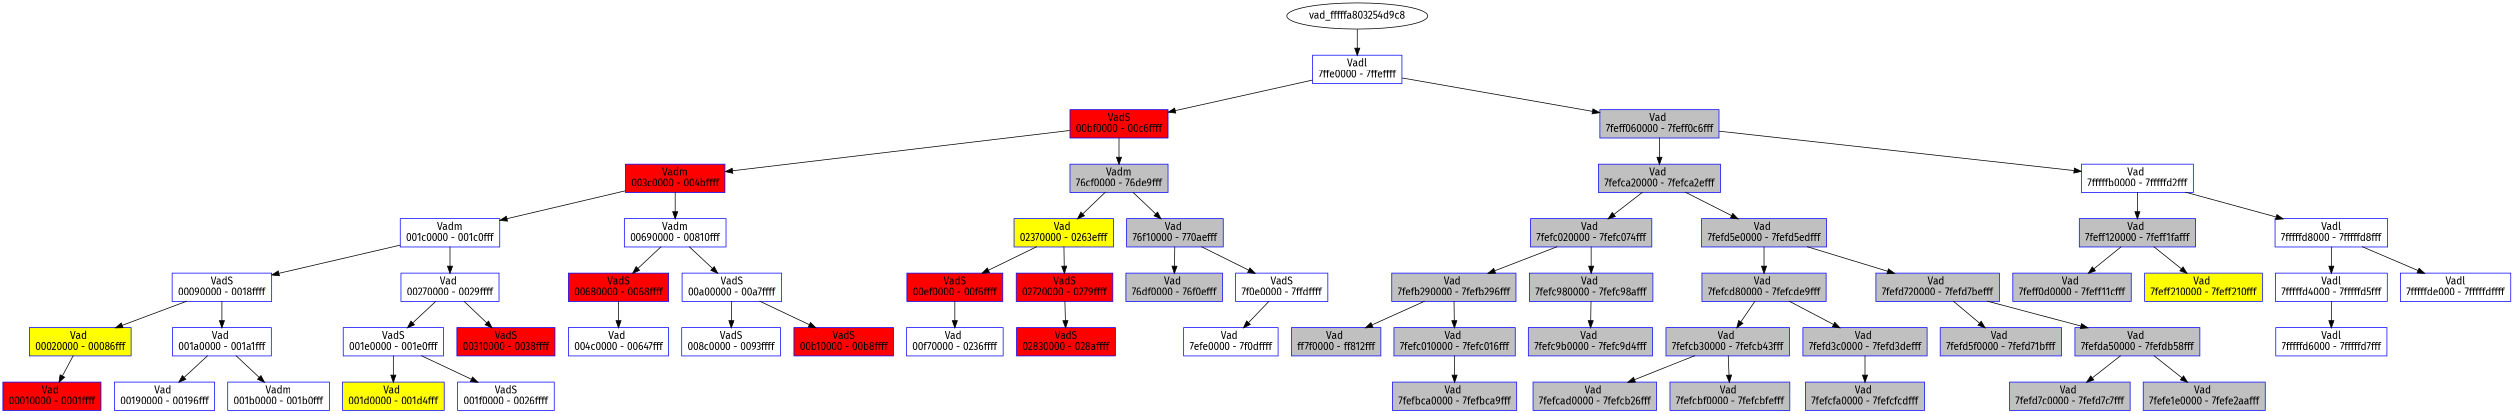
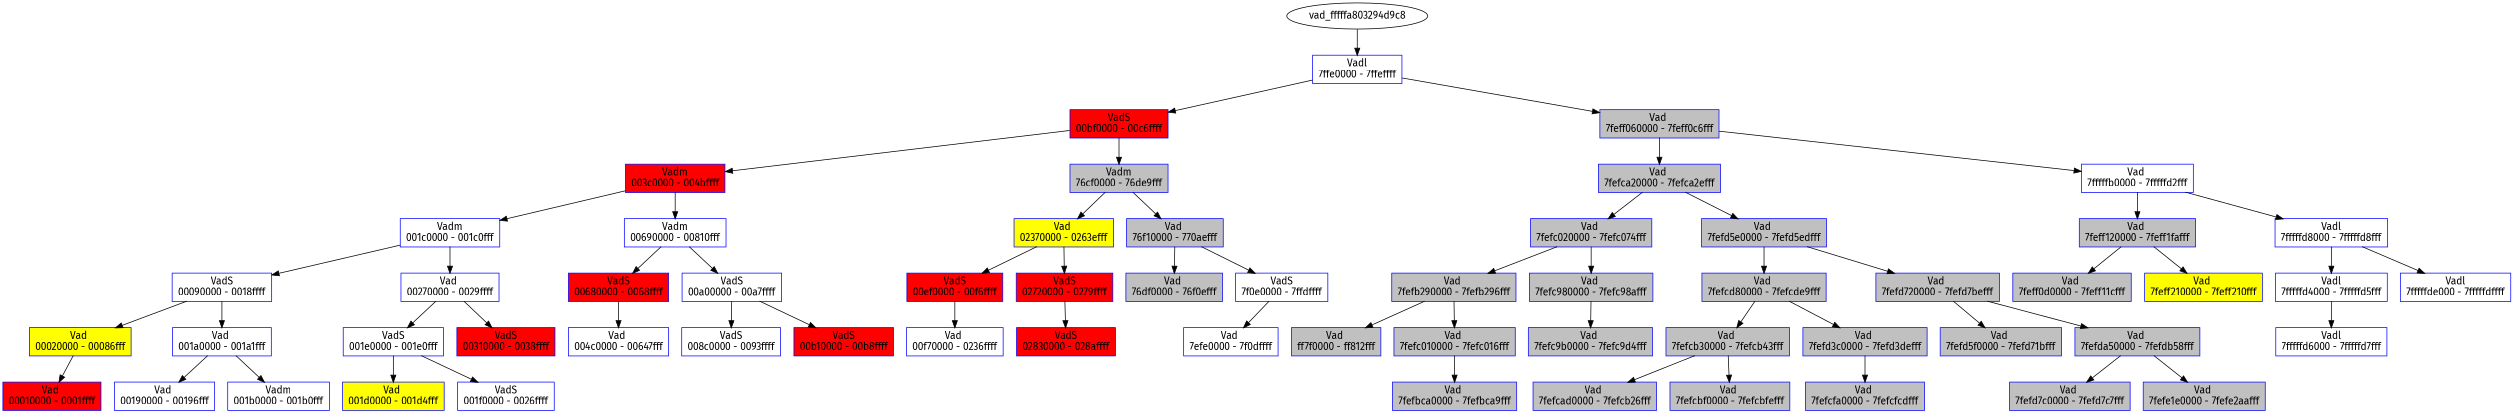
  digraph {
    rankdir=TB
    fontname="Fira Sans"
    node [color=blue fillcolor=gray shape=record style=filled fontname="Fira Sans"]
    edge [fontname="Fira Sans"]
    n1 [fillcolor=white label="{ Vadl\n7ffe0000 - 7ffeffff }"]
-   vad_fffffa803254d9c8 [color="" fillcolor="" shape="" style=""]
+   vad_fffffa803254d9c8 [label=vad_fffffa803294d9c8 color="" fillcolor="" shape="" style=""]
    n3 [fillcolor=red label="{ VadS\n00bf0000 - 00c6ffff }"]
    n4 [label="{ Vad \n7feff060000 - 7feff0c6fff }"]
    n5 [fillcolor=red label="{ Vadm\n003c0000 - 004bffff }"]
    n6 [label="{ Vadm\n76cf0000 - 76de9fff }"]
    n7 [fillcolor=white label="{ Vadm\n001c0000 - 001c0fff }"]
    n8 [fillcolor=white label="{ Vadm\n00690000 - 00810fff }"]
    n9 [fillcolor=white label="{ VadS\n00090000 - 0018ffff }"]
    n10 [fillcolor=white label="{ Vad \n00270000 - 0029ffff }"]
    n11 [fillcolor=yellow label="{ Vad \n00020000 - 00086fff }"]
    n12 [fillcolor=white label="{ Vad \n001a0000 - 001a1fff }"]
    n13 [fillcolor=red label="{ Vad \n00010000 - 0001ffff }"]
    n14 [fillcolor=white label="{ Vad \n00190000 - 00196fff }"]
    n15 [fillcolor=white label="{ Vadm\n001b0000 - 001b0fff }"]
    n16 [fillcolor=white label="{ VadS\n001e0000 - 001e0fff }"]
    n17 [fillcolor=red label="{ VadS\n00310000 - 0038ffff }"]
    n18 [fillcolor=yellow label="{ Vad \n001d0000 - 001d4fff }"]
    n19 [fillcolor=white label="{ VadS\n001f0000 - 0026ffff }"]
    n20 [fillcolor=red label="{ VadS\n00680000 - 0068ffff }"]
    n21 [fillcolor=white label="{ VadS\n00a00000 - 00a7ffff }"]
    n22 [fillcolor=white label="{ Vad \n004c0000 - 00647fff }"]
    n23 [fillcolor=white label="{ VadS\n008c0000 - 0093ffff }"]
    n24 [fillcolor=red label="{ VadS\n00b10000 - 00b8ffff }"]
    n25 [fillcolor=yellow label="{ Vad \n02370000 - 0263efff }"]
    n26 [label="{ Vad \n76f10000 - 770aefff }"]
    n27 [fillcolor=red label="{ VadS\n00ef0000 - 00f6ffff }"]
    n28 [fillcolor=red label="{ VadS\n02720000 - 0279ffff }"]
    n29 [fillcolor=white label="{ Vad \n00f70000 - 0236ffff }"]
    n30 [fillcolor=red label="{ VadS\n02830000 - 028affff }"]
    n31 [label="{ Vad \n76df0000 - 76f0efff }"]
    n32 [fillcolor=white label="{ VadS\n7f0e0000 - 7ffdffff }"]
    n33 [fillcolor=white label="{ Vad \n7efe0000 - 7f0dffff }"]
    n34 [label="{ Vad \n7fefca20000 - 7fefca2efff }"]
    n35 [fillcolor=white label="{ Vad \n7fffffb0000 - 7fffffd2fff }"]
    n36 [label="{ Vad \n7fefc020000 - 7fefc074fff }"]
    n37 [label="{ Vad \n7fefd5e0000 - 7fefd5edfff }"]
    n38 [label="{ Vad \n7fefb290000 - 7fefb296fff }"]
    n39 [label="{ Vad \n7fefc980000 - 7fefc98afff }"]
    n40 [label="{ Vad \nff7f0000 - ff812fff }"]
    n41 [label="{ Vad \n7fefc010000 - 7fefc016fff }"]
    n42 [label="{ Vad \n7fefbca0000 - 7fefbca9fff }"]
    n43 [label="{ Vad \n7fefc9b0000 - 7fefc9d4fff }"]
    n44 [label="{ Vad \n7fefcd80000 - 7fefcde9fff }"]
    n45 [label="{ Vad \n7fefd720000 - 7fefd7befff }"]
    n46 [label="{ Vad \n7fefcb30000 - 7fefcb43fff }"]
    n47 [label="{ Vad \n7fefd3c0000 - 7fefd3defff }"]
    n48 [label="{ Vad \n7fefcad0000 - 7fefcb26fff }"]
    n49 [label="{ Vad \n7fefcbf0000 - 7fefcbfefff }"]
    n50 [label="{ Vad \n7fefcfa0000 - 7fefcfcdfff }"]
    n51 [label="{ Vad \n7fefd5f0000 - 7fefd71bfff }"]
    n52 [label="{ Vad \n7fefda50000 - 7fefdb58fff }"]
    n53 [label="{ Vad \n7fefd7c0000 - 7fefd7c7fff }"]
    n54 [label="{ Vad \n7fefe1e0000 - 7fefe2aafff }"]
    n55 [label="{ Vad \n7feff120000 - 7feff1fafff }"]
    n56 [fillcolor=white label="{ Vadl\n7fffffd8000 - 7fffffd8fff }"]
    n57 [label="{ Vad \n7feff0d0000 - 7feff11cfff }"]
    n58 [fillcolor=yellow label="{ Vad \n7feff210000 - 7feff210fff }"]
    n59 [fillcolor=white label="{ Vadl\n7fffffd4000 - 7fffffd5fff }"]
    n60 [fillcolor=white label="{ Vadl\n7fffffde000 - 7fffffdffff }"]
    n61 [fillcolor=white label="{ Vadl\n7fffffd6000 - 7fffffd7fff }"]
    n1 -> n3
    n1 -> n4
    vad_fffffa803254d9c8 -> n1
    n3 -> n5
    n3 -> n6
    n4 -> n34
    n4 -> n35
    n5 -> n7
    n5 -> n8
    n6 -> n25
    n6 -> n26
    n7 -> n9
    n7 -> n10
    n8 -> n20
    n8 -> n21
    n9 -> n11
    n9 -> n12
    n10 -> n16
    n10 -> n17
    n11 -> n13
    n12 -> n14
    n12 -> n15
    n16 -> n18
    n16 -> n19
    n20 -> n22
    n21 -> n23
    n21 -> n24
    n25 -> n27
    n25 -> n28
    n26 -> n31
    n26 -> n32
    n27 -> n29
    n28 -> n30
    n32 -> n33
    n34 -> n36
    n34 -> n37
    n35 -> n55
    n35 -> n56
    n36 -> n38
    n36 -> n39
    n37 -> n44
    n37 -> n45
    n38 -> n40
    n38 -> n41
    n39 -> n43
    n41 -> n42
    n44 -> n46
    n44 -> n47
    n45 -> n51
    n45 -> n52
    n46 -> n48
    n46 -> n49
    n47 -> n50
    n52 -> n53
    n52 -> n54
    n55 -> n57
    n55 -> n58
    n56 -> n59
    n56 -> n60
    n59 -> n61
  }
